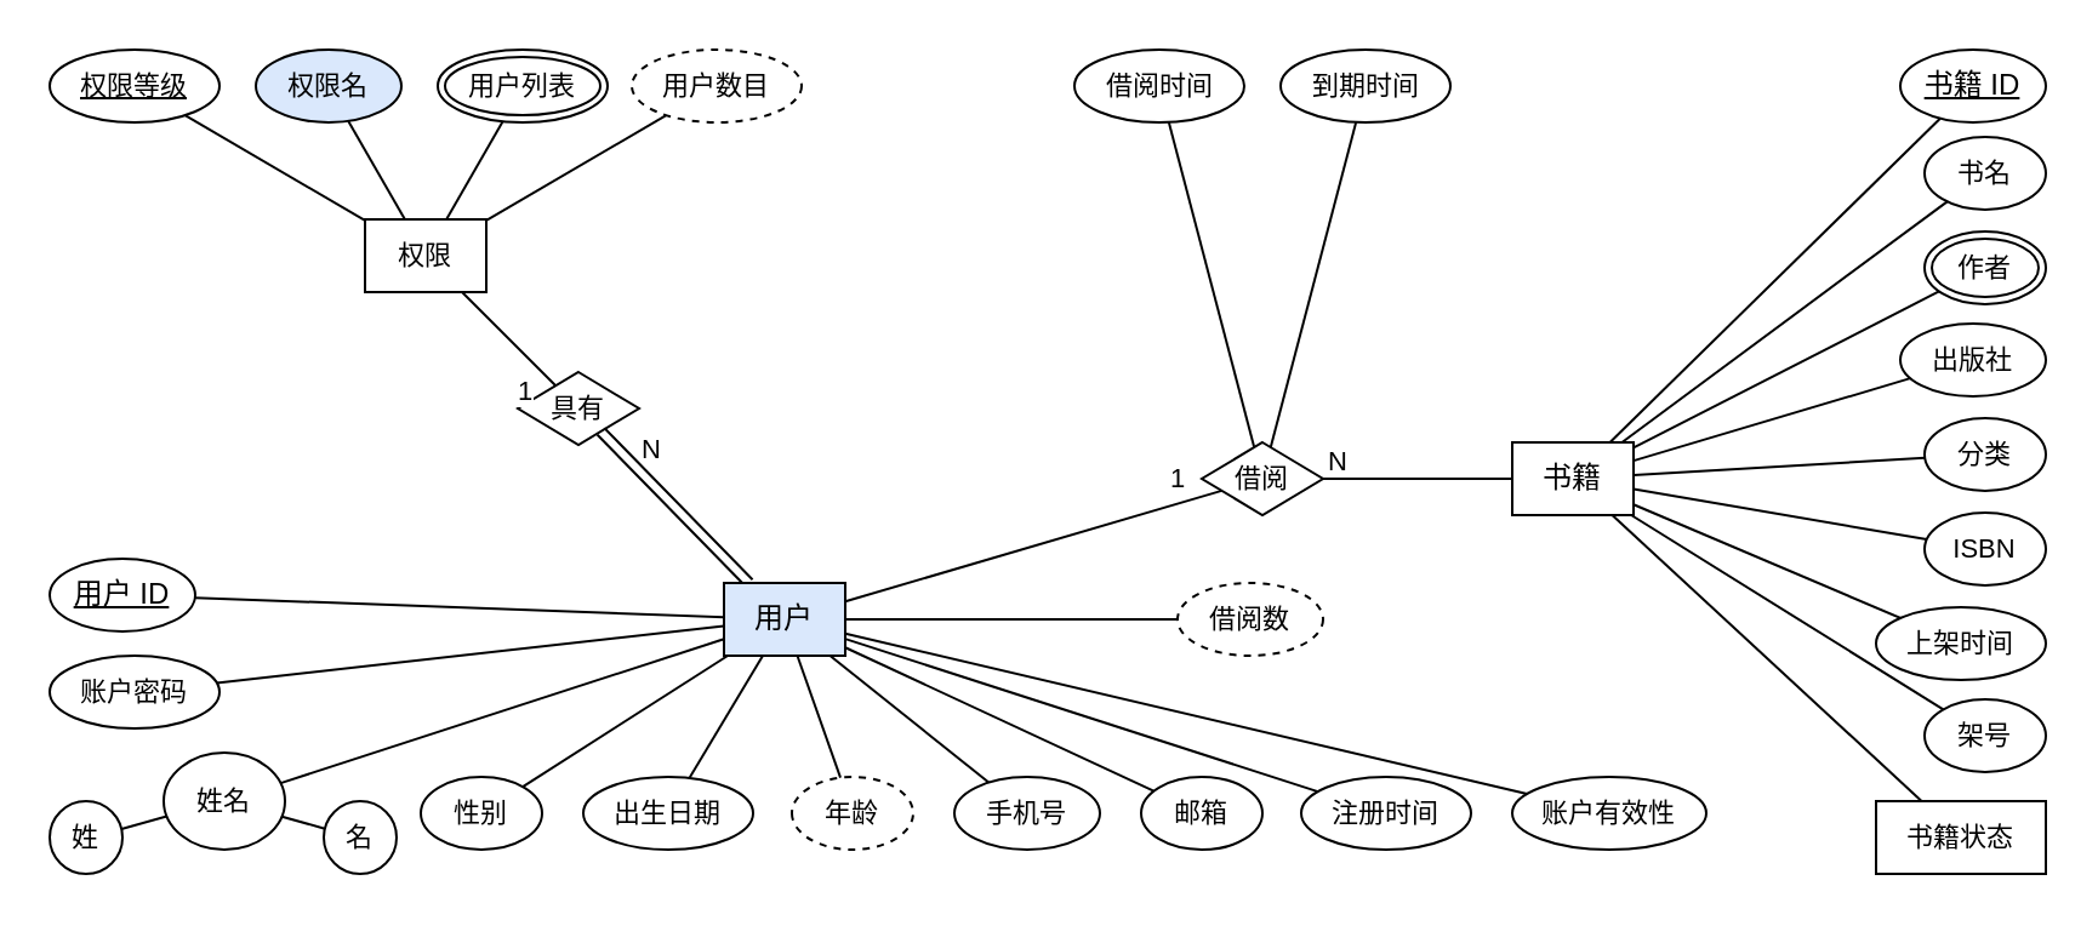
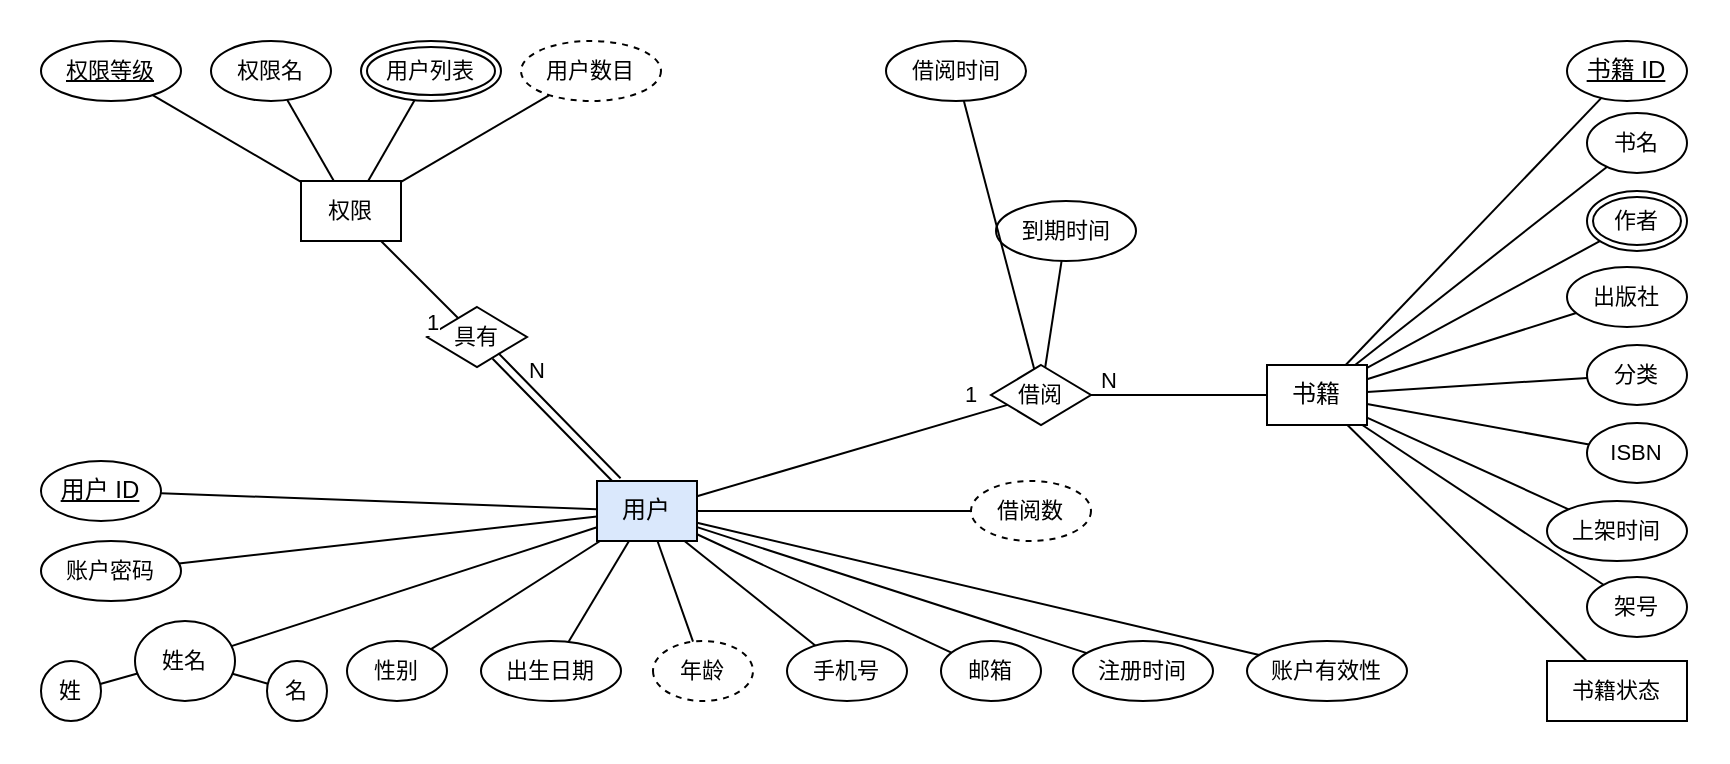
  <mxCell id="0" />
  <mxCell id="1" parent="0" />
  <mxCell id="2" value="" style="group" vertex="1" connectable="0" parent="1"><mxGeometry x="20" y="20" width="823" height="340" as="geometry" /></mxCell>
  <mxCell id="3" value="具有" style="shape=rhombus;perimeter=rhombusPerimeter;whiteSpace=wrap;html=1;align=center;fontFamily=Helvetica;fontSize=11;fontColor=default;" vertex="1" parent="2"><mxGeometry x="193" y="133" width="50" height="30" as="geometry" /></mxCell>
  <mxCell id="4" value="" style="group" vertex="1" connectable="0" parent="2"><mxGeometry width="310" height="100" as="geometry" /></mxCell>
  <mxCell id="5" value="权限等级" style="ellipse;whiteSpace=wrap;html=1;align=center;fontStyle=4;fontFamily=Helvetica;fontSize=11;fontColor=default;" vertex="1" parent="4"><mxGeometry width="70" height="30" as="geometry" /></mxCell>
- <mxCell id="6" value="权限名" style="ellipse;whiteSpace=wrap;html=1;align=center;fontFamily=Helvetica;fontSize=11;fontColor=default;fillColor=#dae8fc;" vertex="1" parent="4"><mxGeometry x="85" width="60" height="30" as="geometry" /></mxCell>
+ <mxCell id="6" value="权限名" style="ellipse;whiteSpace=wrap;html=1;align=center;fontFamily=Helvetica;fontSize=11;fontColor=default;" vertex="1" parent="4"><mxGeometry x="85" width="60" height="30" as="geometry" /></mxCell>
  <mxCell id="7" value="用户列表" style="ellipse;shape=doubleEllipse;margin=3;whiteSpace=wrap;html=1;align=center;fontFamily=Helvetica;fontSize=11;fontColor=default;flipV=1;" vertex="1" parent="4"><mxGeometry x="160" width="70" height="30" as="geometry" /></mxCell>
  <mxCell id="8" value="权限" style="whiteSpace=wrap;html=1;align=center;fontFamily=Helvetica;fontSize=11;fontColor=default;flipV=1;" vertex="1" parent="4"><mxGeometry x="130" y="70" width="50" height="30" as="geometry" /></mxCell>
  <mxCell id="9" value="" style="edgeStyle=none;shape=connector;rounded=0;orthogonalLoop=1;jettySize=auto;html=1;labelBackgroundColor=default;strokeColor=default;align=center;verticalAlign=middle;fontFamily=Helvetica;fontSize=11;fontColor=default;endArrow=none;" edge="1" parent="4" source="5" target="8"><mxGeometry relative="1" as="geometry" /></mxCell>
  <mxCell id="10" value="" style="edgeStyle=none;shape=connector;rounded=0;orthogonalLoop=1;jettySize=auto;html=1;labelBackgroundColor=default;strokeColor=default;align=center;verticalAlign=middle;fontFamily=Helvetica;fontSize=11;fontColor=default;endArrow=none;" edge="1" parent="4" source="6" target="8"><mxGeometry relative="1" as="geometry" /></mxCell>
  <mxCell id="11" value="" style="edgeStyle=none;shape=connector;rounded=0;orthogonalLoop=1;jettySize=auto;html=1;labelBackgroundColor=default;strokeColor=default;align=center;verticalAlign=middle;fontFamily=Helvetica;fontSize=11;fontColor=default;endArrow=none;" edge="1" parent="4" source="7" target="8"><mxGeometry relative="1" as="geometry" /></mxCell>
  <mxCell id="12" value="" style="edgeStyle=none;shape=connector;rounded=0;orthogonalLoop=1;jettySize=auto;html=1;labelBackgroundColor=default;strokeColor=default;align=center;verticalAlign=middle;fontFamily=Helvetica;fontSize=11;fontColor=default;endArrow=none;" edge="1" parent="4" source="13" target="8"><mxGeometry relative="1" as="geometry" /></mxCell>
  <mxCell id="13" value="用户数目" style="ellipse;whiteSpace=wrap;html=1;align=center;dashed=1;fontFamily=Helvetica;fontSize=11;fontColor=default;" vertex="1" parent="4"><mxGeometry x="240" width="70" height="30" as="geometry" /></mxCell>
  <mxCell id="14" value="" style="edgeStyle=none;shape=link;rounded=0;orthogonalLoop=1;jettySize=auto;html=1;labelBackgroundColor=default;strokeColor=default;align=center;verticalAlign=middle;fontFamily=Helvetica;fontSize=11;fontColor=default;endArrow=none;" edge="1" parent="2" source="57" target="3"><mxGeometry relative="1" as="geometry" /></mxCell>
  <mxCell id="15" value="N" style="edgeLabel;html=1;align=center;verticalAlign=middle;resizable=0;points=[];fontSize=11;fontFamily=Helvetica;fontColor=default;" vertex="1" connectable="0" parent="14"><mxGeometry relative="1" as="geometry"><mxPoint x="-10" y="-24" as="offset" /></mxGeometry></mxCell>
  <mxCell id="16" value="" style="edgeStyle=none;shape=connector;rounded=0;orthogonalLoop=1;jettySize=auto;html=1;labelBackgroundColor=default;strokeColor=default;align=center;verticalAlign=middle;fontFamily=Helvetica;fontSize=11;fontColor=default;endArrow=none;" edge="1" parent="2" source="8" target="3"><mxGeometry relative="1" as="geometry" /></mxCell>
  <mxCell id="17" value="1" style="edgeLabel;html=1;align=center;verticalAlign=middle;resizable=0;points=[];fontSize=11;fontFamily=Helvetica;fontColor=default;" vertex="1" connectable="0" parent="16"><mxGeometry relative="1" as="geometry"><mxPoint x="6" y="21" as="offset" /></mxGeometry></mxCell>
  <mxCell id="18" value="" style="group" vertex="1" connectable="0" parent="2"><mxGeometry x="593" width="230" height="340" as="geometry" /></mxCell>
- <mxCell id="19" value="书籍" style="whiteSpace=wrap;html=1;align=center;" vertex="1" parent="18"><mxGeometry x="10" y="162" width="50" height="30" as="geometry" /></mxCell>
+ <mxCell id="19" value="书籍" style="whiteSpace=wrap;html=1;align=center;" vertex="1" parent="18"><mxGeometry x="20" y="162" width="50" height="30" as="geometry" /></mxCell>
  <mxCell id="20" value="" style="edgeStyle=none;shape=connector;rounded=0;orthogonalLoop=1;jettySize=auto;html=1;labelBackgroundColor=default;strokeColor=default;align=center;verticalAlign=middle;fontFamily=Helvetica;fontSize=11;fontColor=default;endArrow=none;" edge="1" parent="18" source="21" target="19"><mxGeometry relative="1" as="geometry" /></mxCell>
  <mxCell id="21" value="书籍 ID" style="ellipse;whiteSpace=wrap;html=1;align=center;fontStyle=4;" vertex="1" parent="18"><mxGeometry x="170" width="60" height="30" as="geometry" /></mxCell>
  <mxCell id="22" value="" style="edgeStyle=none;shape=connector;rounded=0;orthogonalLoop=1;jettySize=auto;html=1;labelBackgroundColor=default;strokeColor=default;align=center;verticalAlign=middle;fontFamily=Helvetica;fontSize=11;fontColor=default;endArrow=none;" edge="1" parent="18" source="23" target="19"><mxGeometry relative="1" as="geometry" /></mxCell>
  <mxCell id="23" value="ISBN" style="ellipse;whiteSpace=wrap;html=1;align=center;fontFamily=Helvetica;fontSize=11;fontColor=default;" vertex="1" parent="18"><mxGeometry x="180" y="191" width="50" height="30" as="geometry" /></mxCell>
  <mxCell id="24" value="" style="edgeStyle=none;shape=connector;rounded=0;orthogonalLoop=1;jettySize=auto;html=1;labelBackgroundColor=default;strokeColor=default;align=center;verticalAlign=middle;fontFamily=Helvetica;fontSize=11;fontColor=default;endArrow=none;" edge="1" parent="18" source="25" target="19"><mxGeometry relative="1" as="geometry" /></mxCell>
  <mxCell id="25" value="书名" style="ellipse;whiteSpace=wrap;html=1;align=center;fontFamily=Helvetica;fontSize=11;fontColor=default;" vertex="1" parent="18"><mxGeometry x="180" y="36" width="50" height="30" as="geometry" /></mxCell>
  <mxCell id="26" value="" style="edgeStyle=none;shape=connector;rounded=0;orthogonalLoop=1;jettySize=auto;html=1;labelBackgroundColor=default;strokeColor=default;align=center;verticalAlign=middle;fontFamily=Helvetica;fontSize=11;fontColor=default;endArrow=none;" edge="1" parent="18" source="27" target="19"><mxGeometry relative="1" as="geometry" /></mxCell>
  <mxCell id="27" value="作者" style="whiteSpace=wrap;html=1;align=center;fontFamily=Helvetica;fontSize=11;fontColor=default;shape=doubleEllipse;perimeter=ellipsePerimeter;margin=3;" vertex="1" parent="18"><mxGeometry x="180" y="75" width="50" height="30" as="geometry" /></mxCell>
  <mxCell id="28" value="" style="edgeStyle=none;shape=connector;rounded=0;orthogonalLoop=1;jettySize=auto;html=1;labelBackgroundColor=default;strokeColor=default;align=center;verticalAlign=middle;fontFamily=Helvetica;fontSize=11;fontColor=default;endArrow=none;" edge="1" parent="18" source="29" target="19"><mxGeometry relative="1" as="geometry" /></mxCell>
  <mxCell id="29" value="出版社" style="ellipse;whiteSpace=wrap;html=1;align=center;fontFamily=Helvetica;fontSize=11;fontColor=default;" vertex="1" parent="18"><mxGeometry x="170" y="113" width="60" height="30" as="geometry" /></mxCell>
  <mxCell id="30" value="" style="edgeStyle=none;shape=connector;rounded=0;orthogonalLoop=1;jettySize=auto;html=1;labelBackgroundColor=default;strokeColor=default;align=center;verticalAlign=middle;fontFamily=Helvetica;fontSize=11;fontColor=default;endArrow=none;" edge="1" parent="18" source="31" target="19"><mxGeometry relative="1" as="geometry" /></mxCell>
  <mxCell id="31" value="分类" style="ellipse;whiteSpace=wrap;html=1;align=center;fontFamily=Helvetica;fontSize=11;fontColor=default;" vertex="1" parent="18"><mxGeometry x="180" y="152" width="50" height="30" as="geometry" /></mxCell>
  <mxCell id="32" value="" style="edgeStyle=none;shape=connector;rounded=0;orthogonalLoop=1;jettySize=auto;html=1;labelBackgroundColor=default;strokeColor=default;align=center;verticalAlign=middle;fontFamily=Helvetica;fontSize=11;fontColor=default;endArrow=none;" edge="1" parent="18" source="33" target="19"><mxGeometry relative="1" as="geometry" /></mxCell>
  <mxCell id="33" value="架号" style="ellipse;whiteSpace=wrap;html=1;align=center;fontFamily=Helvetica;fontSize=11;fontColor=default;" vertex="1" parent="18"><mxGeometry x="180" y="268" width="50" height="30" as="geometry" /></mxCell>
  <mxCell id="34" value="" style="edgeStyle=none;shape=connector;rounded=0;orthogonalLoop=1;jettySize=auto;html=1;labelBackgroundColor=default;strokeColor=default;align=center;verticalAlign=middle;fontFamily=Helvetica;fontSize=11;fontColor=default;endArrow=none;" edge="1" parent="18" source="35" target="19"><mxGeometry relative="1" as="geometry" /></mxCell>
  <mxCell id="35" value="书籍状态" style="whiteSpace=wrap;html=1;align=center;fontFamily=Helvetica;fontSize=11;fontColor=default;rounded=0;" vertex="1" parent="18"><mxGeometry x="160" y="310" width="70" height="30" as="geometry" /></mxCell>
  <mxCell id="36" value="" style="edgeStyle=none;shape=connector;rounded=0;orthogonalLoop=1;jettySize=auto;html=1;labelBackgroundColor=default;strokeColor=default;align=center;verticalAlign=middle;fontFamily=Helvetica;fontSize=11;fontColor=default;endArrow=none;" edge="1" parent="18" source="37" target="19"><mxGeometry relative="1" as="geometry" /></mxCell>
  <mxCell id="37" value="上架时间" style="ellipse;whiteSpace=wrap;html=1;align=center;fontFamily=Helvetica;fontSize=11;fontColor=default;" vertex="1" parent="18"><mxGeometry x="160" y="230" width="70" height="30" as="geometry" /></mxCell>
  <mxCell id="38" value="" style="edgeStyle=none;shape=connector;rounded=0;orthogonalLoop=1;jettySize=auto;html=1;labelBackgroundColor=default;strokeColor=default;align=center;verticalAlign=middle;fontFamily=Helvetica;fontSize=11;fontColor=default;endArrow=none;" edge="1" parent="2" source="73" target="19"><mxGeometry relative="1" as="geometry" /></mxCell>
  <mxCell id="39" value="N" style="edgeLabel;html=1;align=center;verticalAlign=middle;resizable=0;points=[];fontSize=11;fontFamily=Helvetica;fontColor=default;" vertex="1" connectable="0" parent="38"><mxGeometry x="-0.314" y="1" relative="1" as="geometry"><mxPoint x="-22" y="-7" as="offset" /></mxGeometry></mxCell>
  <mxCell id="40" value="" style="group" vertex="1" connectable="0" parent="2"><mxGeometry y="210" width="683" height="130" as="geometry" /></mxCell>
  <mxCell id="41" value="账户有效性" style="ellipse;whiteSpace=wrap;html=1;align=center;fontFamily=Helvetica;fontSize=11;fontColor=default;" vertex="1" parent="40"><mxGeometry x="603" y="90" width="80" height="30" as="geometry" /></mxCell>
  <mxCell id="42" value="注册时间" style="ellipse;whiteSpace=wrap;html=1;align=center;fontFamily=Helvetica;fontSize=11;fontColor=default;" vertex="1" parent="40"><mxGeometry x="516" y="90" width="70" height="30" as="geometry" /></mxCell>
  <mxCell id="43" value="" style="edgeStyle=none;shape=connector;rounded=0;orthogonalLoop=1;jettySize=auto;html=1;labelBackgroundColor=default;strokeColor=default;align=center;verticalAlign=middle;fontFamily=Helvetica;fontSize=11;fontColor=default;endArrow=none;" edge="1" parent="40" source="41" target="57"><mxGeometry relative="1" as="geometry" /></mxCell>
  <mxCell id="44" value="" style="edgeStyle=none;shape=connector;rounded=0;orthogonalLoop=1;jettySize=auto;html=1;labelBackgroundColor=default;strokeColor=default;align=center;verticalAlign=middle;fontFamily=Helvetica;fontSize=11;fontColor=default;endArrow=none;" edge="1" parent="40" source="42" target="57"><mxGeometry relative="1" as="geometry" /></mxCell>
  <mxCell id="45" value="用户 ID" style="ellipse;whiteSpace=wrap;html=1;align=center;fontStyle=4;flipV=1;direction=west;" vertex="1" parent="40"><mxGeometry width="60" height="30" as="geometry" /></mxCell>
  <mxCell id="46" value="姓名" style="ellipse;whiteSpace=wrap;html=1;align=center;fontFamily=Helvetica;fontSize=11;fontColor=default;flipV=1;direction=west;" vertex="1" parent="40"><mxGeometry x="47" y="80" width="50" height="40" as="geometry" /></mxCell>
  <mxCell id="47" value="" style="edgeStyle=none;shape=connector;rounded=0;orthogonalLoop=1;jettySize=auto;html=1;labelBackgroundColor=default;strokeColor=default;align=center;verticalAlign=middle;fontFamily=Helvetica;fontSize=11;fontColor=default;endArrow=none;" edge="1" parent="40" source="48" target="46"><mxGeometry relative="1" as="geometry" /></mxCell>
  <mxCell id="48" value="名" style="ellipse;whiteSpace=wrap;html=1;align=center;fontFamily=Helvetica;fontSize=11;fontColor=default;flipV=1;direction=west;" vertex="1" parent="40"><mxGeometry x="113" y="100" width="30" height="30" as="geometry" /></mxCell>
  <mxCell id="49" value="" style="edgeStyle=none;shape=connector;rounded=0;orthogonalLoop=1;jettySize=auto;html=1;labelBackgroundColor=default;strokeColor=default;align=center;verticalAlign=middle;fontFamily=Helvetica;fontSize=11;fontColor=default;endArrow=none;" edge="1" parent="40" source="50" target="46"><mxGeometry relative="1" as="geometry" /></mxCell>
  <mxCell id="50" value="姓" style="ellipse;whiteSpace=wrap;html=1;align=center;fontFamily=Helvetica;fontSize=11;fontColor=default;flipV=1;direction=west;" vertex="1" parent="40"><mxGeometry y="100" width="30" height="30" as="geometry" /></mxCell>
  <mxCell id="51" value="出生日期" style="ellipse;whiteSpace=wrap;html=1;align=center;fontFamily=Helvetica;fontSize=11;fontColor=default;flipV=1;direction=west;" vertex="1" parent="40"><mxGeometry x="220" y="90" width="70" height="30" as="geometry" /></mxCell>
  <mxCell id="52" value="账户密码" style="ellipse;whiteSpace=wrap;html=1;align=center;fontFamily=Helvetica;fontSize=11;fontColor=default;flipV=1;direction=west;" vertex="1" parent="40"><mxGeometry y="40" width="70" height="30" as="geometry" /></mxCell>
  <mxCell id="53" value="年龄" style="ellipse;whiteSpace=wrap;html=1;align=center;dashed=1;fontFamily=Helvetica;fontSize=11;fontColor=default;flipV=1;direction=west;" vertex="1" parent="40"><mxGeometry x="306" y="90" width="50" height="30" as="geometry" /></mxCell>
  <mxCell id="54" value="性别" style="ellipse;whiteSpace=wrap;html=1;align=center;fontFamily=Helvetica;fontSize=11;fontColor=default;flipV=1;direction=west;" vertex="1" parent="40"><mxGeometry x="153" y="90" width="50" height="30" as="geometry" /></mxCell>
  <mxCell id="55" value="手机号" style="ellipse;whiteSpace=wrap;html=1;align=center;fontFamily=Helvetica;fontSize=11;fontColor=default;flipV=1;direction=west;" vertex="1" parent="40"><mxGeometry x="373" y="90" width="60" height="30" as="geometry" /></mxCell>
  <mxCell id="56" value="邮箱" style="ellipse;whiteSpace=wrap;html=1;align=center;fontFamily=Helvetica;fontSize=11;fontColor=default;flipV=1;direction=west;" vertex="1" parent="40"><mxGeometry x="450" y="90" width="50" height="30" as="geometry" /></mxCell>
  <mxCell id="57" value="用户" style="whiteSpace=wrap;html=1;align=center;flipV=1;direction=west;fillColor=#dae8fc;" vertex="1" parent="40"><mxGeometry x="278" y="10" width="50" height="30" as="geometry" /></mxCell>
  <mxCell id="58" value="" style="edgeStyle=none;shape=connector;rounded=0;orthogonalLoop=1;jettySize=auto;html=1;labelBackgroundColor=default;strokeColor=default;align=center;verticalAlign=middle;fontFamily=Helvetica;fontSize=11;fontColor=default;endArrow=none;" edge="1" parent="40" source="45" target="57"><mxGeometry relative="1" as="geometry" /></mxCell>
  <mxCell id="59" value="" style="edgeStyle=none;shape=connector;rounded=0;orthogonalLoop=1;jettySize=auto;html=1;labelBackgroundColor=default;strokeColor=default;align=center;verticalAlign=middle;fontFamily=Helvetica;fontSize=11;fontColor=default;endArrow=none;" edge="1" parent="40" source="46" target="57"><mxGeometry relative="1" as="geometry" /></mxCell>
  <mxCell id="60" value="" style="edgeStyle=none;shape=connector;rounded=0;orthogonalLoop=1;jettySize=auto;html=1;labelBackgroundColor=default;strokeColor=default;align=center;verticalAlign=middle;fontFamily=Helvetica;fontSize=11;fontColor=default;endArrow=none;" edge="1" parent="40" source="51" target="57"><mxGeometry relative="1" as="geometry" /></mxCell>
  <mxCell id="61" value="" style="edgeStyle=none;shape=connector;rounded=0;orthogonalLoop=1;jettySize=auto;html=1;labelBackgroundColor=default;strokeColor=default;align=center;verticalAlign=middle;fontFamily=Helvetica;fontSize=11;fontColor=default;endArrow=none;" edge="1" parent="40" source="52" target="57"><mxGeometry relative="1" as="geometry" /></mxCell>
  <mxCell id="62" value="" style="edgeStyle=none;shape=connector;rounded=0;orthogonalLoop=1;jettySize=auto;html=1;labelBackgroundColor=default;strokeColor=default;align=center;verticalAlign=middle;fontFamily=Helvetica;fontSize=11;fontColor=default;endArrow=none;" edge="1" parent="40" source="53" target="57"><mxGeometry relative="1" as="geometry" /></mxCell>
  <mxCell id="63" value="" style="edgeStyle=none;shape=connector;rounded=0;orthogonalLoop=1;jettySize=auto;html=1;labelBackgroundColor=default;strokeColor=default;align=center;verticalAlign=middle;fontFamily=Helvetica;fontSize=11;fontColor=default;endArrow=none;" edge="1" parent="40" source="54" target="57"><mxGeometry relative="1" as="geometry" /></mxCell>
  <mxCell id="64" value="" style="edgeStyle=none;shape=connector;rounded=0;orthogonalLoop=1;jettySize=auto;html=1;labelBackgroundColor=default;strokeColor=default;align=center;verticalAlign=middle;fontFamily=Helvetica;fontSize=11;fontColor=default;endArrow=none;" edge="1" parent="40" source="55" target="57"><mxGeometry relative="1" as="geometry" /></mxCell>
  <mxCell id="65" value="" style="edgeStyle=none;shape=connector;rounded=0;orthogonalLoop=1;jettySize=auto;html=1;labelBackgroundColor=default;strokeColor=default;align=center;verticalAlign=middle;fontFamily=Helvetica;fontSize=11;fontColor=default;endArrow=none;" edge="1" parent="40" source="56" target="57"><mxGeometry relative="1" as="geometry" /></mxCell>
  <mxCell id="66" value="" style="edgeStyle=none;shape=connector;rounded=0;orthogonalLoop=1;jettySize=auto;html=1;labelBackgroundColor=default;strokeColor=default;align=center;verticalAlign=middle;fontFamily=Helvetica;fontSize=11;fontColor=default;endArrow=none;" edge="1" parent="40" source="67" target="57"><mxGeometry relative="1" as="geometry" /></mxCell>
  <mxCell id="67" value="借阅数" style="ellipse;whiteSpace=wrap;html=1;align=center;dashed=1;fontFamily=Helvetica;fontSize=11;fontColor=default;" vertex="1" parent="40"><mxGeometry x="465" y="10" width="60" height="30" as="geometry" /></mxCell>
  <mxCell id="68" value="" style="edgeStyle=none;shape=connector;rounded=0;orthogonalLoop=1;jettySize=auto;html=1;labelBackgroundColor=default;strokeColor=default;align=center;verticalAlign=middle;fontFamily=Helvetica;fontSize=11;fontColor=default;endArrow=none;" edge="1" parent="2" source="57" target="73"><mxGeometry relative="1" as="geometry"><mxPoint x="533" y="643" as="targetPoint" /><mxPoint x="348" y="691" as="sourcePoint" /></mxGeometry></mxCell>
  <mxCell id="69" value="1" style="edgeLabel;html=1;align=center;verticalAlign=middle;resizable=0;points=[];fontSize=11;fontFamily=Helvetica;fontColor=default;" vertex="1" connectable="0" parent="68"><mxGeometry x="0.524" relative="1" as="geometry"><mxPoint x="19" y="-16" as="offset" /></mxGeometry></mxCell>
  <mxCell id="70" value="" style="group" vertex="1" connectable="0" parent="2"><mxGeometry x="422.5" width="155" height="192" as="geometry" /></mxCell>
  <mxCell id="71" value="借阅时间" style="ellipse;whiteSpace=wrap;html=1;align=center;fontFamily=Helvetica;fontSize=11;fontColor=default;" vertex="1" parent="70"><mxGeometry width="70" height="30" as="geometry" /></mxCell>
- <mxCell id="72" value="到期时间" style="ellipse;whiteSpace=wrap;html=1;align=center;fontFamily=Helvetica;fontSize=11;fontColor=default;" vertex="1" parent="70"><mxGeometry x="85" width="70" height="30" as="geometry" /></mxCell>
+ <mxCell id="72" value="到期时间" style="ellipse;whiteSpace=wrap;html=1;align=center;fontFamily=Helvetica;fontSize=11;fontColor=default;" vertex="1" parent="70"><mxGeometry x="55" y="80" width="70" height="30" as="geometry" /></mxCell>
  <mxCell id="73" value="借阅" style="shape=rhombus;perimeter=rhombusPerimeter;whiteSpace=wrap;html=1;align=center;fontFamily=Helvetica;fontSize=11;fontColor=default;" vertex="1" parent="70"><mxGeometry x="52.5" y="162" width="50" height="30" as="geometry" /></mxCell>
  <mxCell id="74" value="" style="edgeStyle=none;shape=connector;rounded=0;orthogonalLoop=1;jettySize=auto;html=1;labelBackgroundColor=default;strokeColor=default;align=center;verticalAlign=middle;fontFamily=Helvetica;fontSize=11;fontColor=default;endArrow=none;" edge="1" parent="70" source="72" target="73"><mxGeometry relative="1" as="geometry" /></mxCell>
  <mxCell id="75" value="" style="edgeStyle=none;shape=connector;rounded=0;orthogonalLoop=1;jettySize=auto;html=1;labelBackgroundColor=default;strokeColor=default;align=center;verticalAlign=middle;fontFamily=Helvetica;fontSize=11;fontColor=default;endArrow=none;" edge="1" parent="70" source="71" target="73"><mxGeometry relative="1" as="geometry" /></mxCell>
